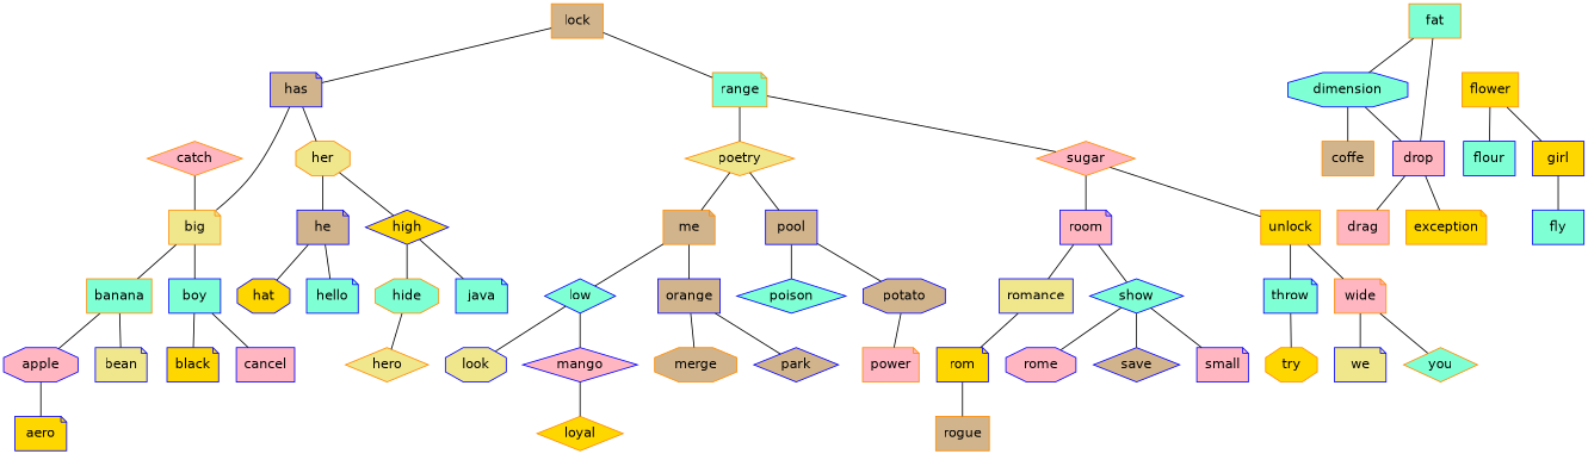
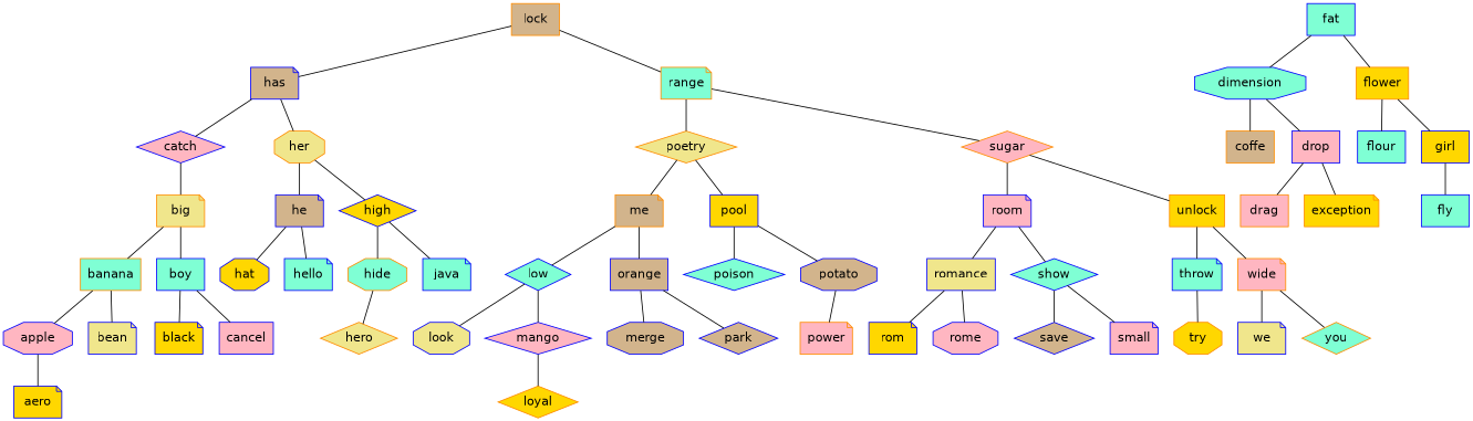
  graph {
    fontname="DejaVu Sans"
    node [color=blue fillcolor=aquamarine fontname="DejaVu Sans" shape=note style=filled]
    edge [fontname="DejaVu Sans"]
    n1 [color=darkorange fillcolor=tan label=lock shape=box]
    n2 [fillcolor=tan label=has]
    n3 [color=darkorange label=range]
-   n4 [color=darkorange fillcolor=lightpink label=catch shape=diamond]
+   n4 [fillcolor=lightpink label=catch shape=diamond]
    n5 [color=darkorange fillcolor=khaki label=her shape=octagon]
    n6 [color=darkorange fillcolor=khaki label=poetry shape=diamond]
    n7 [color=darkorange fillcolor=lightpink label=sugar shape=diamond]
    n8 [color=darkorange fillcolor=khaki label=big]
    n9 [fillcolor=tan label=he]
    n10 [fillcolor=gold label=high shape=diamond]
    n11 [color=darkorange fillcolor=tan label=me]
-   n12 [fillcolor=tan label=pool shape=box]
+   n12 [fillcolor=gold label=pool shape=box]
    n13 [fillcolor=lightpink label=room]
    n14 [color=darkorange fillcolor=gold label=unlock shape=box]
    n15 [color=darkorange label=banana shape=box]
    n16 [label=boy shape=box]
-   n17 [color=darkorange label=fat shape=box]
+   n17 [label=fat shape=box]
    n18 [label=dimension shape=octagon]
    n19 [color=darkorange fillcolor=gold label=flower shape=box]
    n20 [fillcolor=gold label=hat shape=octagon]
    n21 [label=hello]
    n22 [color=darkorange label=hide shape=octagon]
    n23 [label=java]
    n24 [label=low shape=diamond]
    n25 [fillcolor=tan label=orange shape=box]
    n26 [label=poison shape=diamond]
    n27 [fillcolor=tan label=potato shape=octagon]
    n28 [fillcolor=khaki label=romance shape=box]
    n29 [label=show shape=diamond]
    n30 [label=throw]
    n31 [color=darkorange fillcolor=lightpink label=wide]
    n32 [fillcolor=lightpink label=apple shape=octagon]
    n33 [fillcolor=khaki label=bean]
    n34 [fillcolor=gold label=black]
    n35 [fillcolor=lightpink label=cancel shape=box]
    n36 [color=darkorange fillcolor=tan label=coffe shape=box]
    n37 [fillcolor=lightpink label=drop shape=box]
    n38 [label=flour shape=box]
    n39 [fillcolor=gold label=girl shape=box]
    n40 [color=darkorange fillcolor=khaki label=hero shape=diamond]
    n41 [fillcolor=khaki label=look shape=octagon]
    n42 [fillcolor=lightpink label=mango shape=diamond]
-   n43 [color=darkorange fillcolor=tan label=merge shape=octagon]
+   n43 [fillcolor=tan label=merge shape=octagon]
    n44 [fillcolor=tan label=park shape=diamond]
    n45 [color=darkorange fillcolor=lightpink label=power]
    n46 [fillcolor=gold label=rom]
    n47 [fillcolor=lightpink label=rome shape=octagon]
    n48 [fillcolor=tan label=save shape=diamond]
    n49 [fillcolor=lightpink label=small]
    n50 [color=darkorange fillcolor=gold label=try shape=octagon]
    n51 [fillcolor=khaki label=we]
    n52 [color=darkorange label=you shape=diamond]
    n53 [fillcolor=gold label=aero]
    n54 [color=darkorange fillcolor=lightpink label=drag shape=box]
    n55 [color=darkorange fillcolor=gold label=exception]
    n56 [label=fly shape=box]
    n57 [color=darkorange fillcolor=gold label=loyal shape=diamond]
-   n58 [color=darkorange fillcolor=tan label=rogue shape=box]
    n1 -- n2
    n1 -- n3
-   n2 -- n8
+   n2 -- n4
    n2 -- n5
    n3 -- n6
    n3 -- n7
    n4 -- n8
    n5 -- n9
    n5 -- n10
    n6 -- n11
    n6 -- n12
    n7 -- n13
    n7 -- n14
    n8 -- n15
    n8 -- n16
    n9 -- n20
    n9 -- n21
    n10 -- n22
    n10 -- n23
    n11 -- n24
    n11 -- n25
    n12 -- n26
    n12 -- n27
    n13 -- n28
    n13 -- n29
    n14 -- n30
    n14 -- n31
    n15 -- n32
    n15 -- n33
    n16 -- n34
    n16 -- n35
    n17 -- n18
-   n17 -- n37
+   n17 -- n19
    n18 -- n36
    n18 -- n37
    n19 -- n38
    n19 -- n39
    n22 -- n40
    n24 -- n41
    n24 -- n42
    n25 -- n43
    n25 -- n44
    n27 -- n45
    n28 -- n46
-   n29 -- n47
+   n28 -- n47
    n29 -- n48
    n29 -- n49
    n30 -- n50
    n31 -- n51
    n31 -- n52
    n32 -- n53
    n37 -- n54
    n37 -- n55
    n39 -- n56
    n42 -- n57
-   n46 -- n58
  }
